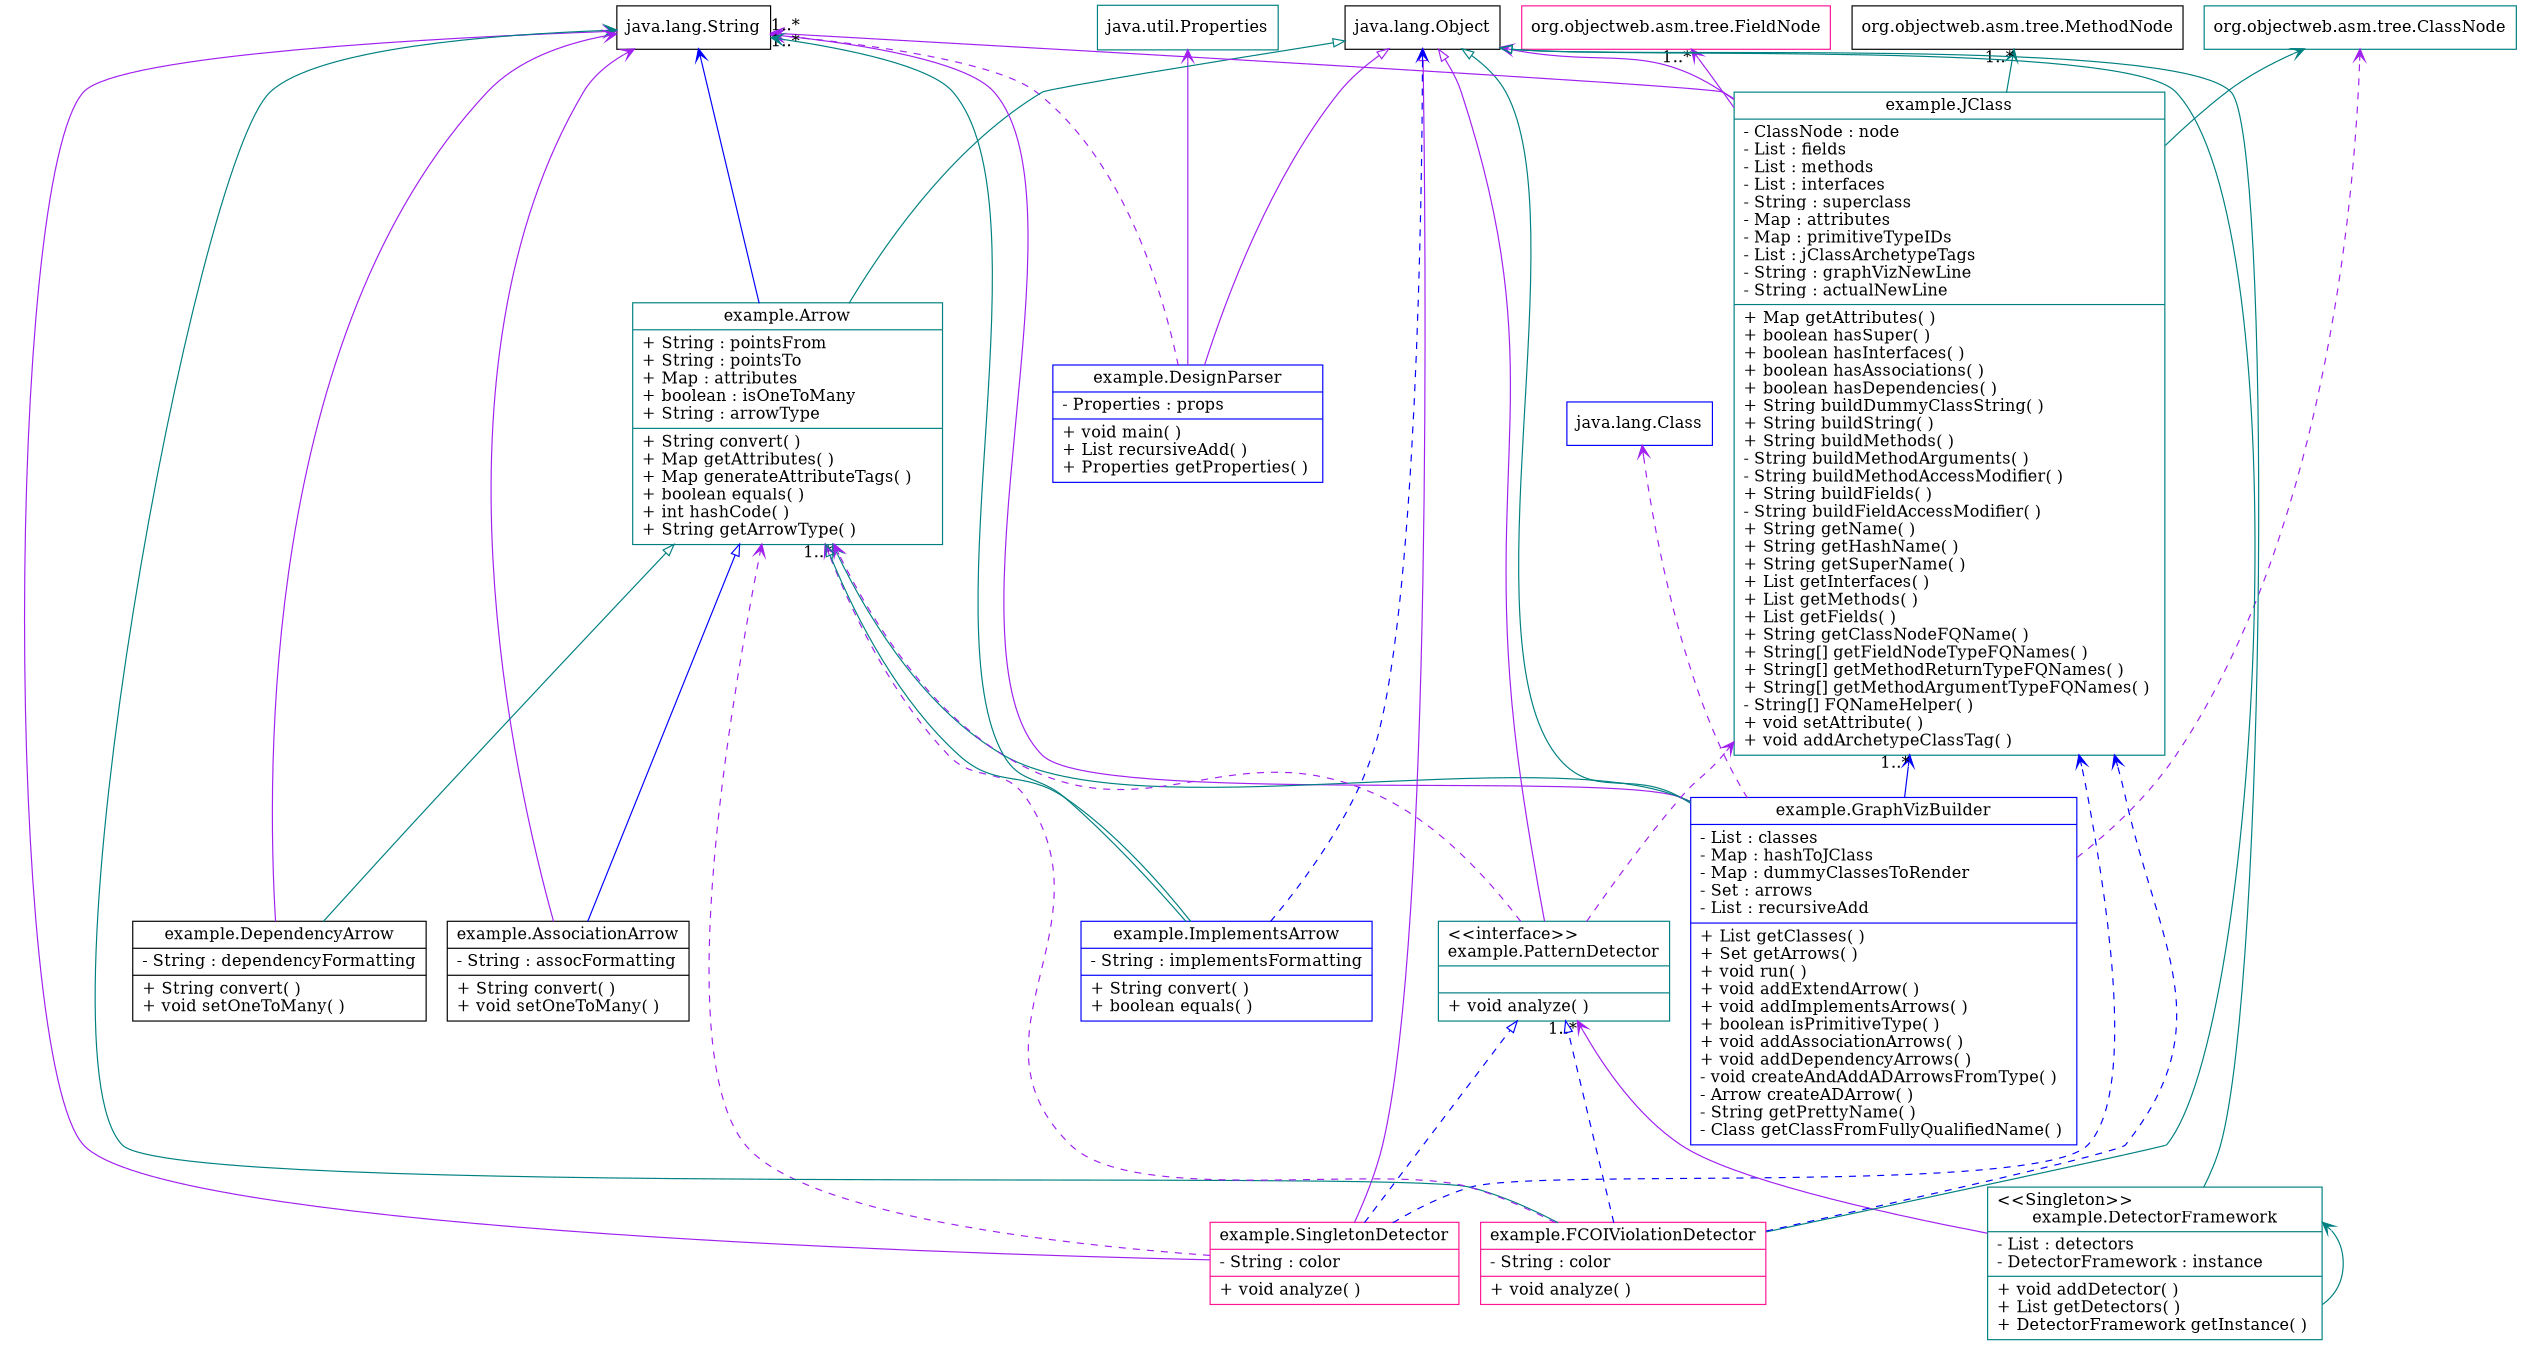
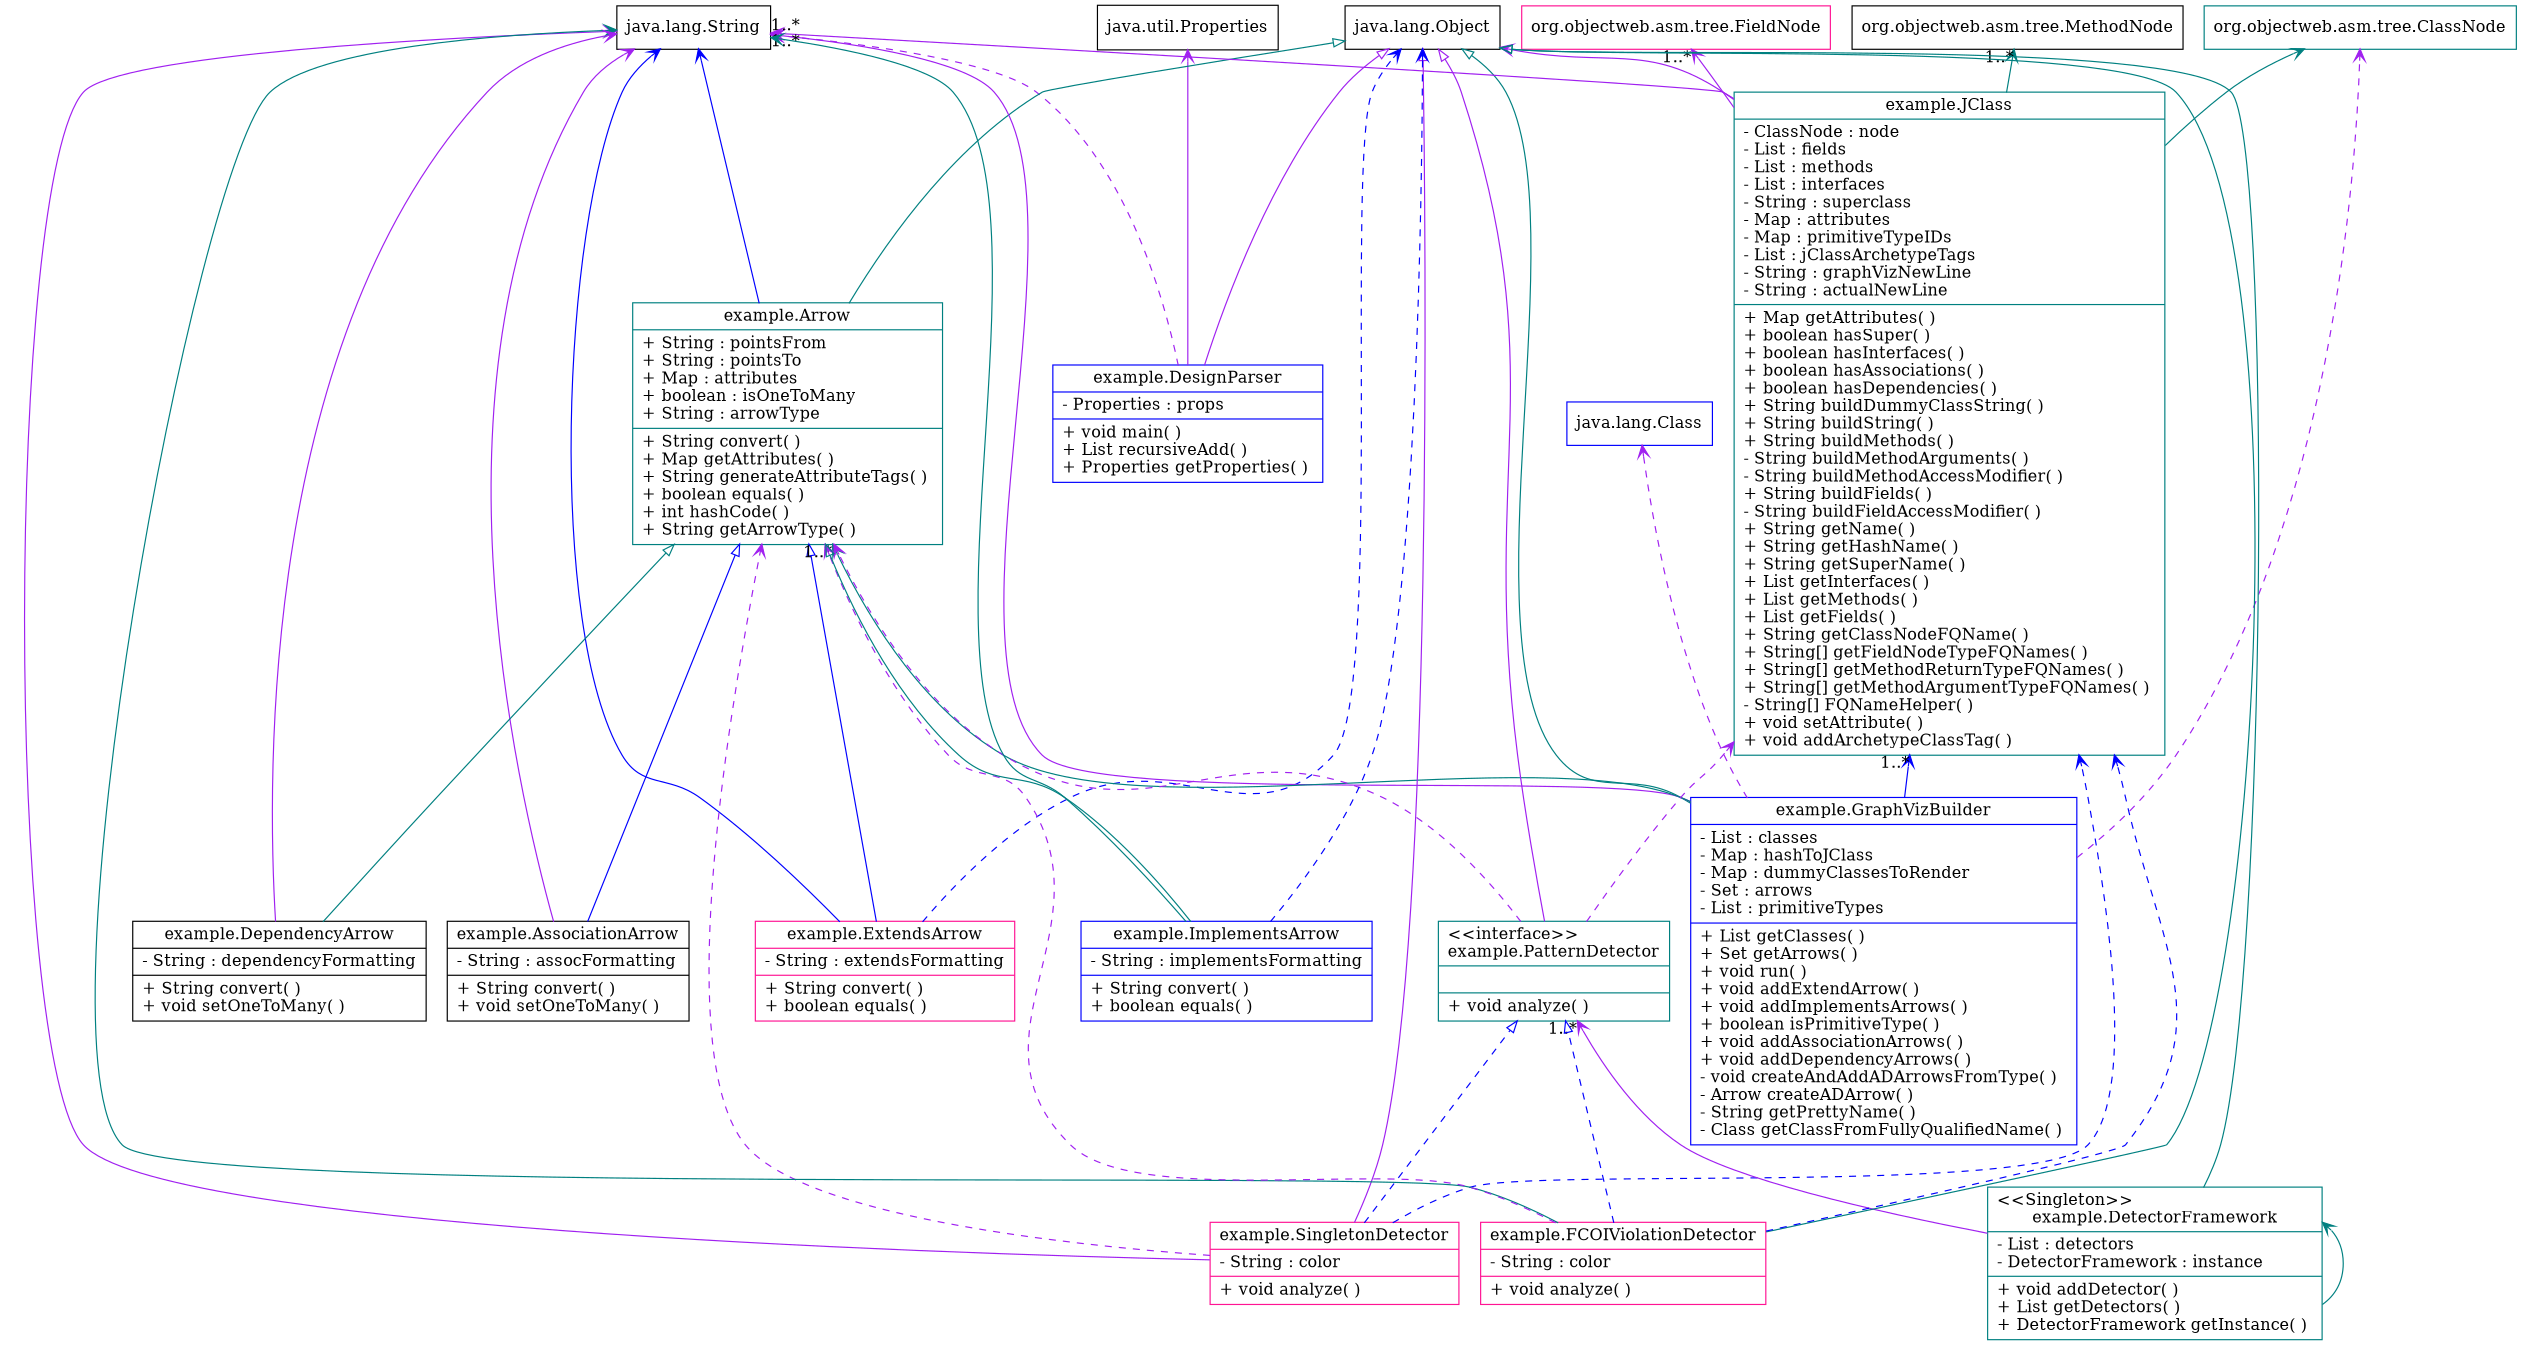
  digraph {
    rankdir=BT
    node [color=black shape=record]
    edge [arrowhead=open color=purple]
    n1 [color=blue label="{example.DesignParser|- Properties : props\l|+ void main( ) \l+ List recursiveAdd( ) \l+ Properties getProperties( ) \l}"]
    n2 [label="{java.lang.Object}"]
    n3 [label="{java.lang.String}"]
-   n4 [color=teal label="{java.util.Properties}"]
-   n6 [color=teal label="{example.Arrow|+ String : pointsFrom\l+ String : pointsTo\l+ Map : attributes\l+ boolean : isOneToMany\l+ String : arrowType\l|+ String convert( ) \l+ Map getAttributes( ) \l+ Map generateAttributeTags( ) \l+ boolean equals( ) \l+ int hashCode( ) \l+ String getArrowType( ) \l}"]
-   n7 [color=blue label="{example.GraphVizBuilder|- List : classes\l- Map : hashToJClass\l- Map : dummyClassesToRender\l- Set : arrows\l- List : recursiveAdd\l|+ List getClasses( ) \l+ Set getArrows( ) \l+ void run( ) \l+ void addExtendArrow( ) \l+ void addImplementsArrows( ) \l+ boolean isPrimitiveType( ) \l+ void addAssociationArrows( ) \l+ void addDependencyArrows( ) \l- void createAndAddADArrowsFromType( ) \l- Arrow createADArrow( ) \l- String getPrettyName( ) \l- Class getClassFromFullyQualifiedName( ) \l}"]
+   n4 [label="{java.util.Properties}"]
+   n5 [color=deeppink label="{example.ExtendsArrow|- String : extendsFormatting\l|+ String convert( ) \l+ boolean equals( ) \l}"]
+   n6 [color=teal label="{example.Arrow|+ String : pointsFrom\l+ String : pointsTo\l+ Map : attributes\l+ boolean : isOneToMany\l+ String : arrowType\l|+ String convert( ) \l+ Map getAttributes( ) \l+ String generateAttributeTags( ) \l+ boolean equals( ) \l+ int hashCode( ) \l+ String getArrowType( ) \l}"]
+   n7 [color=blue label="{example.GraphVizBuilder|- List : classes\l- Map : hashToJClass\l- Map : dummyClassesToRender\l- Set : arrows\l- List : primitiveTypes\l|+ List getClasses( ) \l+ Set getArrows( ) \l+ void run( ) \l+ void addExtendArrow( ) \l+ void addImplementsArrows( ) \l+ boolean isPrimitiveType( ) \l+ void addAssociationArrows( ) \l+ void addDependencyArrows( ) \l- void createAndAddADArrowsFromType( ) \l- Arrow createADArrow( ) \l- String getPrettyName( ) \l- Class getClassFromFullyQualifiedName( ) \l}"]
    n8 [color=teal label="{example.JClass|- ClassNode : node\l- List : fields\l- List : methods\l- List : interfaces\l- String : superclass\l- Map : attributes\l- Map : primitiveTypeIDs\l- List : jClassArchetypeTags\l- String : graphVizNewLine\l- String : actualNewLine\l|+ Map getAttributes( ) \l+ boolean hasSuper( ) \l+ boolean hasInterfaces( ) \l+ boolean hasAssociations( ) \l+ boolean hasDependencies( ) \l+ String buildDummyClassString( ) \l+ String buildString( ) \l+ String buildMethods( ) \l- String buildMethodArguments( ) \l- String buildMethodAccessModifier( ) \l+ String buildFields( ) \l- String buildFieldAccessModifier( ) \l+ String getName( ) \l+ String getHashName( ) \l+ String getSuperName( ) \l+ List getInterfaces( ) \l+ List getMethods( ) \l+ List getFields( ) \l+ String getClassNodeFQName( ) \l+ String[] getFieldNodeTypeFQNames( ) \l+ String[] getMethodReturnTypeFQNames( ) \l+ String[] getMethodArgumentTypeFQNames( ) \l- String[] FQNameHelper( ) \l+ void setAttribute( ) \l+ void addArchetypeClassTag( ) \l}"]
    n9 [color=teal label="{org.objectweb.asm.tree.ClassNode}"]
    n10 [color=blue label="{java.lang.Class}"]
    n11 [label="{org.objectweb.asm.tree.MethodNode}"]
    n12 [color=deeppink label="{org.objectweb.asm.tree.FieldNode}"]
    n13 [color=teal label="{\<\<interface\>\>\lexample.PatternDetector||+ void analyze( ) \l}"]
    n14 [color=deeppink label="{example.SingletonDetector|- String : color\l|+ void analyze( ) \l}"]
    n15 [label="{example.AssociationArrow|- String : assocFormatting\l|+ String convert( ) \l+ void setOneToMany( ) \l}"]
    n16 [color=teal label="{\<\<Singleton\>\>\lexample.DetectorFramework|- List : detectors\l- DetectorFramework : instance\l|+ void addDetector( ) \l+ List getDetectors( ) \l+ DetectorFramework getInstance( ) \l}"]
    n17 [color=deeppink label="{example.FCOIViolationDetector|- String : color\l|+ void analyze( ) \l}"]
    n18 [color=blue label="{example.ImplementsArrow|- String : implementsFormatting\l|+ String convert( ) \l+ boolean equals( ) \l}"]
    n19 [label="{example.DependencyArrow|- String : dependencyFormatting\l|+ String convert( ) \l+ void setOneToMany( ) \l}"]
    n1 -> n2 [arrowhead=onormal]
    n1 -> n3 [style=dashed]
    n1 -> n4
+   n5 -> n2 [color=blue style=dashed]
+   n5 -> n3 [color=blue]
+   n5 -> n6 [arrowhead=onormal color=blue]
    n6 -> n2 [arrowhead=onormal color=teal]
    n6 -> n3 [color=blue]
    n7 -> n2 [arrowhead=onormal color=teal]
    n7 -> n3 [headlabel="1..*"]
    n7 -> n6 [color=teal headlabel="1..*"]
    n7 -> n8 [color=blue headlabel="1..*"]
    n7 -> n9 [style=dashed]
    n7 -> n10 [style=dashed]
    n8 -> n2
    n8 -> n3 [headlabel="1..*"]
    n8 -> n9 [color=teal]
    n8 -> n11 [color=teal headlabel="1..*"]
    n8 -> n12 [headlabel="1..*"]
    n13 -> n2 [arrowhead=onormal]
    n13 -> n6 [style=dashed]
    n13 -> n8 [style=dashed]
    n14 -> n2 [arrowhead=onormal]
    n14 -> n3
    n14 -> n6 [style=dashed]
    n14 -> n8 [color=blue style=dashed]
    n14 -> n13 [arrowhead=onormal color=blue style=dashed]
    n15 -> n3
    n15 -> n6 [arrowhead=onormal color=blue]
    n16 -> n2 [arrowhead=onormal color=teal]
    n16 -> n13 [headlabel="1..*"]
    n16 -> n16 [color=teal]
    n17 -> n2 [arrowhead=onormal color=teal]
    n17 -> n3 [color=teal]
    n17 -> n6 [style=dashed]
    n17 -> n8 [color=blue style=dashed]
    n17 -> n13 [arrowhead=onormal color=blue style=dashed]
    n18 -> n2 [color=blue style=dashed]
    n18 -> n3 [color=teal]
    n18 -> n6 [arrowhead=onormal color=teal]
    n19 -> n3
    n19 -> n6 [arrowhead=onormal color=teal]
  }
